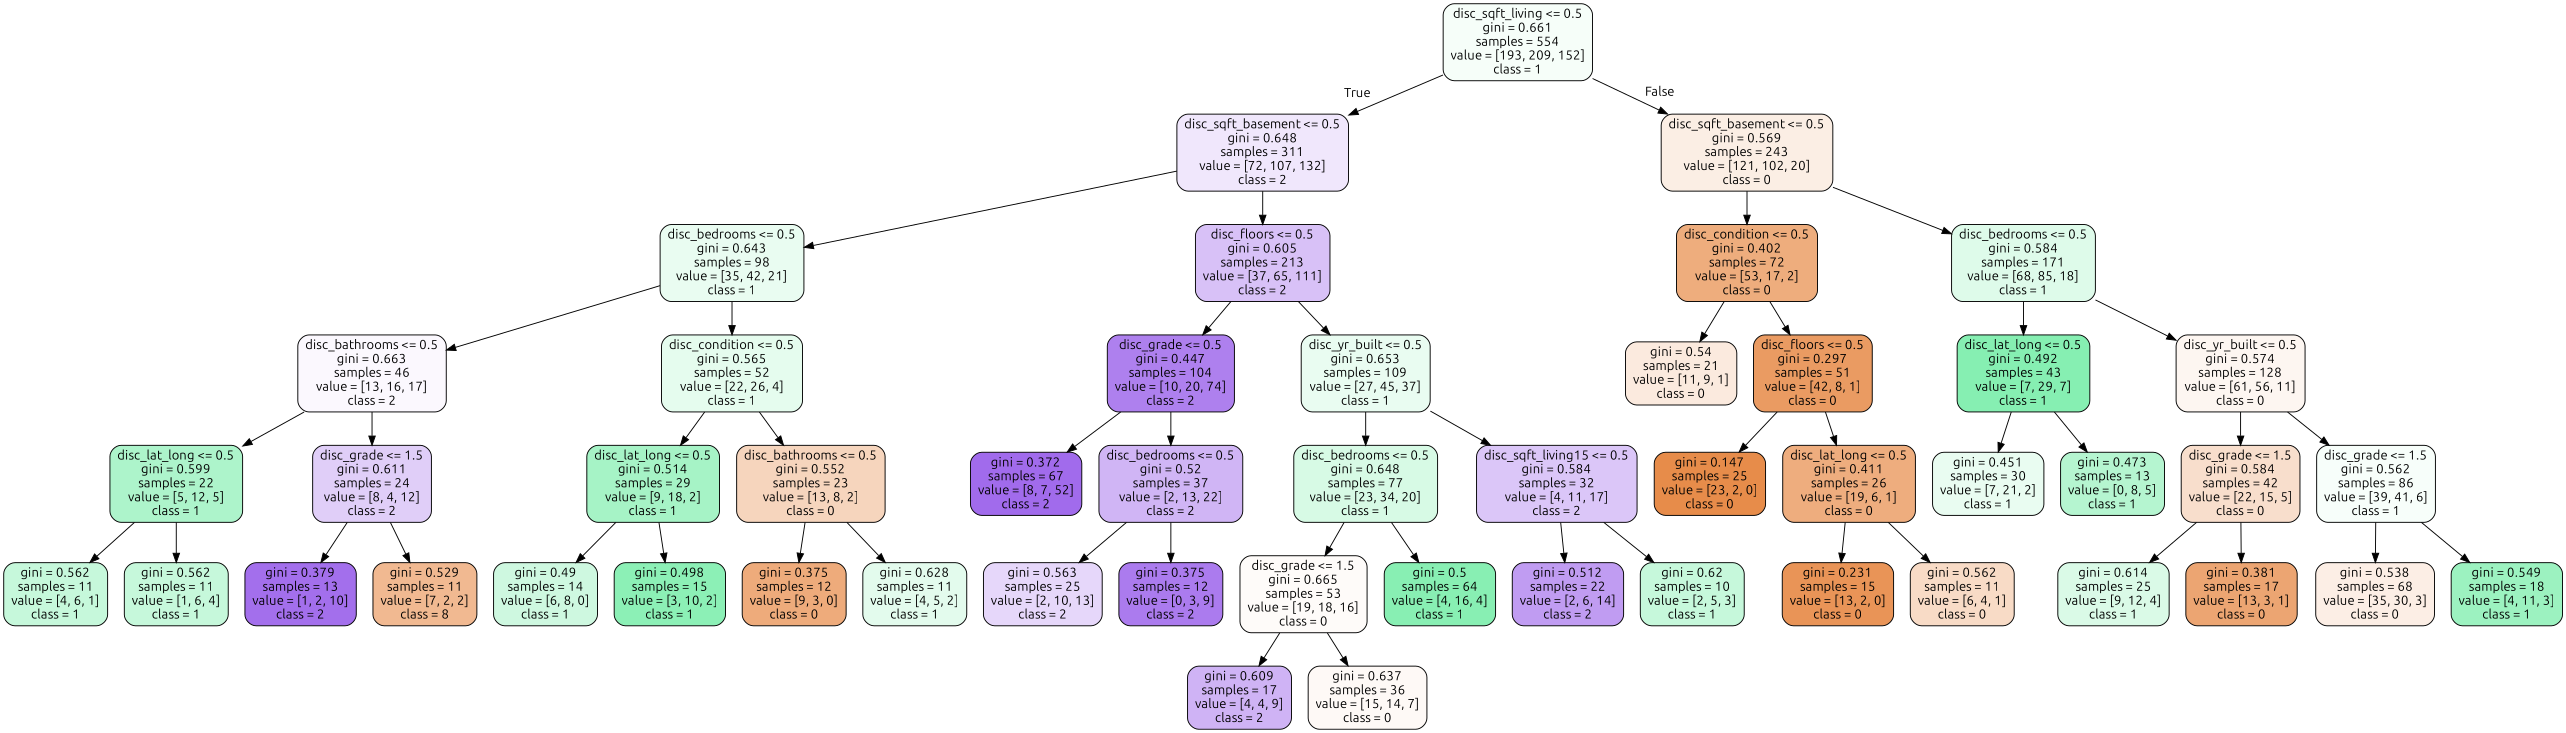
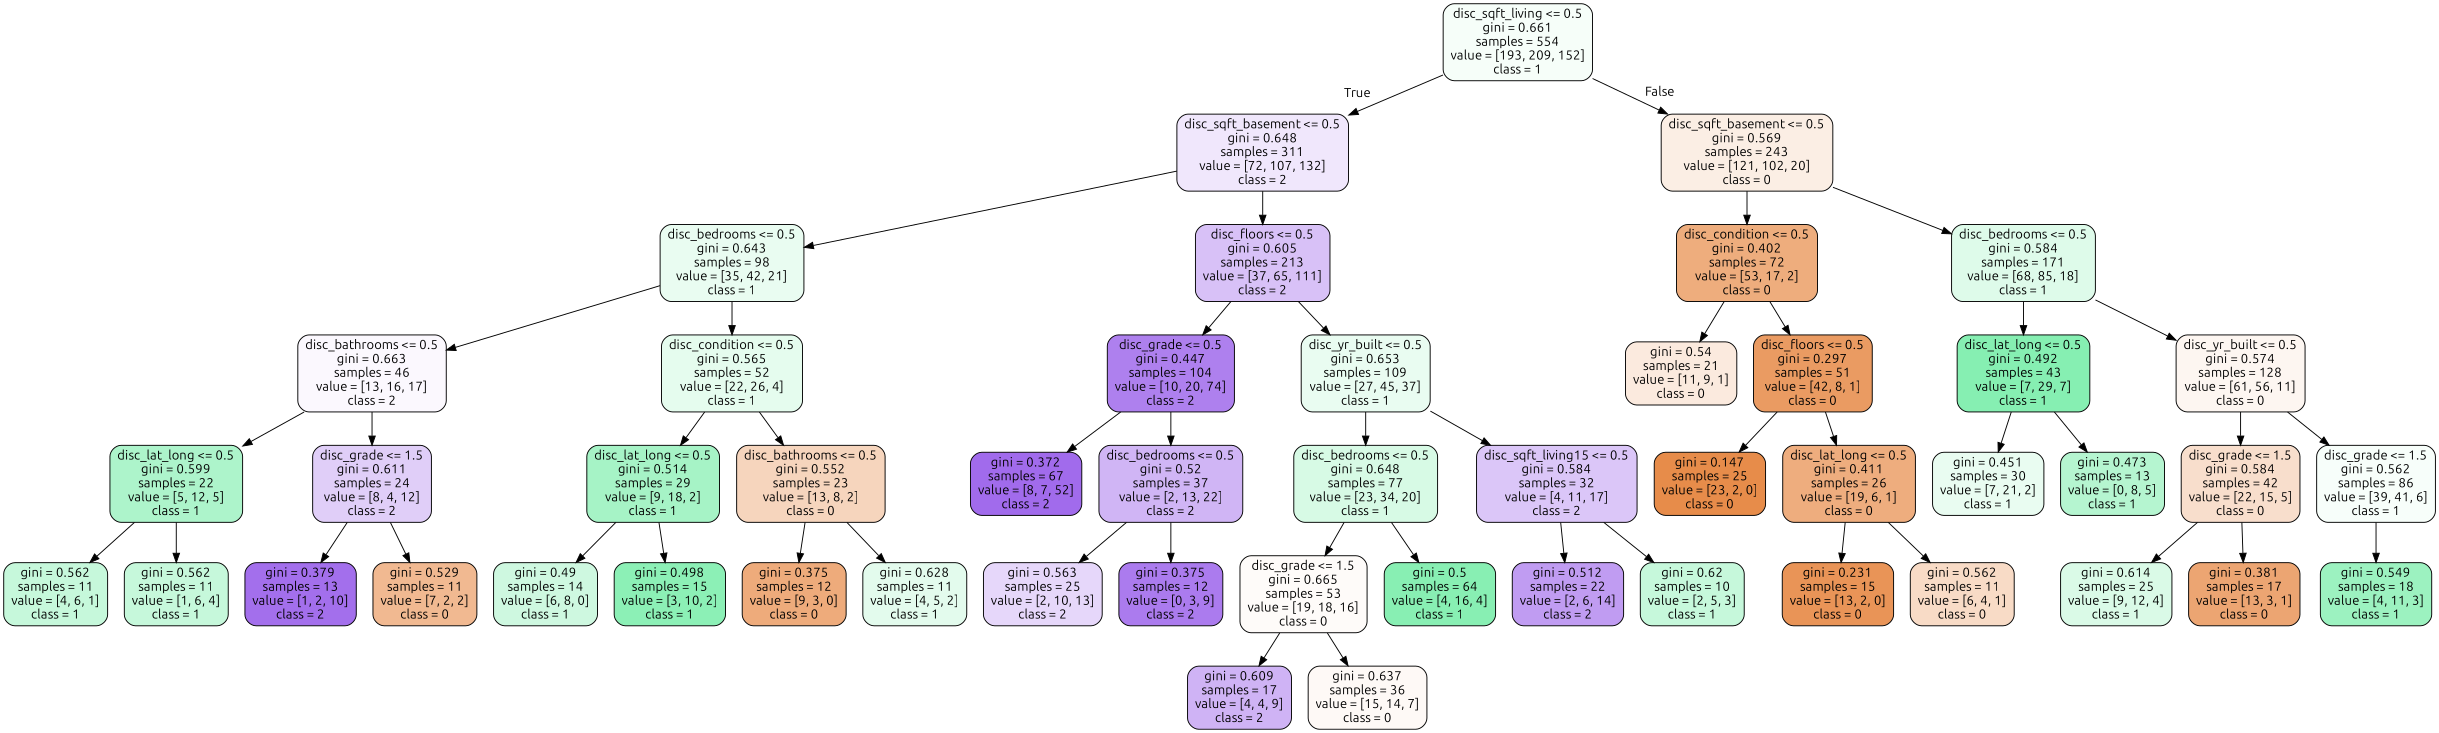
  digraph {
    fontname=Ubuntu
    node [color=black fillcolor="#e9fcf1" fontname=Ubuntu shape=box style="filled, rounded"]
    edge [fontname=Ubuntu]
    n1 [fillcolor="#f6fef9" label="disc_sqft_living <= 0.5\ngini = 0.661\nsamples = 554\nvalue = [193, 209, 152]\nclass = 1"]
    n2 [fillcolor="#f0e7fc" label="disc_sqft_basement <= 0.5\ngini = 0.648\nsamples = 311\nvalue = [72, 107, 132]\nclass = 2"]
    n3 [fillcolor="#fbeee4" label="disc_sqft_basement <= 0.5\ngini = 0.569\nsamples = 243\nvalue = [121, 102, 20]\nclass = 0"]
    n4 [label="disc_bedrooms <= 0.5\ngini = 0.643\nsamples = 98\nvalue = [35, 42, 21]\nclass = 1"]
    n5 [fillcolor="#d8c1f7" label="disc_floors <= 0.5\ngini = 0.605\nsamples = 213\nvalue = [37, 65, 111]\nclass = 2"]
    n6 [fillcolor="#eead7d" label="disc_condition <= 0.5\ngini = 0.402\nsamples = 72\nvalue = [53, 17, 2]\nclass = 0"]
    n7 [fillcolor="#defbea" label="disc_bedrooms <= 0.5\ngini = 0.584\nsamples = 171\nvalue = [68, 85, 18]\nclass = 1"]
    n8 [fillcolor="#fbf8fe" label="disc_bathrooms <= 0.5\ngini = 0.663\nsamples = 46\nvalue = [13, 16, 17]\nclass = 2"]
    n9 [fillcolor="#e5fcee" label="disc_condition <= 0.5\ngini = 0.565\nsamples = 52\nvalue = [22, 26, 4]\nclass = 1"]
    n10 [fillcolor="#ae80ee" label="disc_grade <= 0.5\ngini = 0.447\nsamples = 104\nvalue = [10, 20, 74]\nclass = 2"]
    n11 [label="disc_yr_built <= 0.5\ngini = 0.653\nsamples = 109\nvalue = [27, 45, 37]\nclass = 1"]
    n12 [fillcolor="#adf4cb" label="disc_lat_long <= 0.5\ngini = 0.599\nsamples = 22\nvalue = [5, 12, 5]\nclass = 1"]
    n13 [fillcolor="#e0cef8" label="disc_grade <= 1.5\ngini = 0.611\nsamples = 24\nvalue = [8, 4, 12]\nclass = 2"]
    n14 [fillcolor="#a6f3c6" label="disc_lat_long <= 0.5\ngini = 0.514\nsamples = 29\nvalue = [9, 18, 2]\nclass = 1"]
    n15 [fillcolor="#f6d5bd" label="disc_bathrooms <= 0.5\ngini = 0.552\nsamples = 23\nvalue = [13, 8, 2]\nclass = 0"]
    n16 [fillcolor="#c6f8db" label="gini = 0.562\nsamples = 11\nvalue = [4, 6, 1]\nclass = 1"]
    n17 [fillcolor="#c6f8db" label="gini = 0.562\nsamples = 11\nvalue = [1, 6, 4]\nclass = 1"]
    n18 [fillcolor="#a36fec" label="gini = 0.379\nsamples = 13\nvalue = [1, 2, 10]\nclass = 2"]
-   n19 [fillcolor="#f1b991" label="gini = 0.529\nsamples = 11\nvalue = [7, 2, 2]\nclass = 8"]
+   n19 [fillcolor="#f1b991" label="gini = 0.529\nsamples = 11\nvalue = [7, 2, 2]\nclass = 0"]
    n20 [fillcolor="#cef8e0" label="gini = 0.49\nsamples = 14\nvalue = [6, 8, 0]\nclass = 1"]
    n21 [fillcolor="#8cf0b6" label="gini = 0.498\nsamples = 15\nvalue = [3, 10, 2]\nclass = 1"]
    n22 [fillcolor="#eeab7b" label="gini = 0.375\nsamples = 12\nvalue = [9, 3, 0]\nclass = 0"]
    n23 [fillcolor="#e3fbed" label="gini = 0.628\nsamples = 11\nvalue = [4, 5, 2]\nclass = 1"]
    n24 [fillcolor="#a16bec" label="gini = 0.372\nsamples = 67\nvalue = [8, 7, 52]\nclass = 2"]
    n25 [fillcolor="#d0b5f5" label="disc_bedrooms <= 0.5\ngini = 0.52\nsamples = 37\nvalue = [2, 13, 22]\nclass = 2"]
    n26 [fillcolor="#d7fae5" label="disc_bedrooms <= 0.5\ngini = 0.648\nsamples = 77\nvalue = [23, 34, 20]\nclass = 1"]
    n27 [fillcolor="#dbc6f8" label="disc_sqft_living15 <= 0.5\ngini = 0.584\nsamples = 32\nvalue = [4, 11, 17]\nclass = 2"]
    n28 [fillcolor="#e6d7fa" label="gini = 0.563\nsamples = 25\nvalue = [2, 10, 13]\nclass = 2"]
    n29 [fillcolor="#ab7bee" label="gini = 0.375\nsamples = 12\nvalue = [0, 3, 9]\nclass = 2"]
    n30 [fillcolor="#fefbf9" label="disc_grade <= 1.5\ngini = 0.665\nsamples = 53\nvalue = [19, 18, 16]\nclass = 0"]
    n31 [fillcolor="#88efb3" label="gini = 0.5\nsamples = 64\nvalue = [4, 16, 4]\nclass = 1"]
    n32 [fillcolor="#c09cf2" label="gini = 0.512\nsamples = 22\nvalue = [2, 6, 14]\nclass = 2"]
    n33 [fillcolor="#c6f8db" label="gini = 0.62\nsamples = 10\nvalue = [2, 5, 3]\nclass = 1"]
    n34 [fillcolor="#cfb3f5" label="gini = 0.609\nsamples = 17\nvalue = [4, 4, 9]\nclass = 2"]
    n35 [fillcolor="#fef9f6" label="gini = 0.637\nsamples = 36\nvalue = [15, 14, 7]\nclass = 0"]
    n36 [fillcolor="#fbeade" label="gini = 0.54\nsamples = 21\nvalue = [11, 9, 1]\nclass = 0"]
    n37 [fillcolor="#ea9b62" label="disc_floors <= 0.5\ngini = 0.297\nsamples = 51\nvalue = [42, 8, 1]\nclass = 0"]
    n38 [fillcolor="#86efb2" label="disc_lat_long <= 0.5\ngini = 0.492\nsamples = 43\nvalue = [7, 29, 7]\nclass = 1"]
    n39 [fillcolor="#fdf6f1" label="disc_yr_built <= 0.5\ngini = 0.574\nsamples = 128\nvalue = [61, 56, 11]\nclass = 0"]
    n40 [fillcolor="#e78c4a" label="gini = 0.147\nsamples = 25\nvalue = [23, 2, 0]\nclass = 0"]
    n41 [fillcolor="#eead7e" label="disc_lat_long <= 0.5\ngini = 0.411\nsamples = 26\nvalue = [19, 6, 1]\nclass = 0"]
    n42 [fillcolor="#e99457" label="gini = 0.231\nsamples = 15\nvalue = [13, 2, 0]\nclass = 0"]
    n43 [fillcolor="#f8dbc6" label="gini = 0.562\nsamples = 11\nvalue = [6, 4, 1]\nclass = 0"]
    n44 [label="gini = 0.451\nsamples = 30\nvalue = [7, 21, 2]\nclass = 1"]
    n45 [fillcolor="#b5f5d0" label="gini = 0.473\nsamples = 13\nvalue = [0, 8, 5]\nclass = 1"]
    n46 [fillcolor="#f8decc" label="disc_grade <= 1.5\ngini = 0.584\nsamples = 42\nvalue = [22, 15, 5]\nclass = 0"]
    n47 [fillcolor="#f7fefa" label="disc_grade <= 1.5\ngini = 0.562\nsamples = 86\nvalue = [39, 41, 6]\nclass = 1"]
    n48 [fillcolor="#dafae7" label="gini = 0.614\nsamples = 25\nvalue = [9, 12, 4]\nclass = 1"]
    n49 [fillcolor="#eca572" label="gini = 0.381\nsamples = 17\nvalue = [13, 3, 1]\nclass = 0"]
-   n50 [fillcolor="#fceee5" label="gini = 0.538\nsamples = 68\nvalue = [35, 30, 3]\nclass = 0"]
    n51 [fillcolor="#9cf2c0" label="gini = 0.549\nsamples = 18\nvalue = [4, 11, 3]\nclass = 1"]
    n1 -> n2 [headlabel=True labelangle=45 labeldistance=2.5]
    n1 -> n3 [headlabel=False labelangle=-45 labeldistance=2.5]
    n2 -> n4
    n2 -> n5
    n3 -> n6
    n3 -> n7
    n4 -> n8
    n4 -> n9
    n5 -> n10
    n5 -> n11
    n6 -> n36
    n6 -> n37
    n7 -> n38
    n7 -> n39
    n8 -> n12
    n8 -> n13
    n9 -> n14
    n9 -> n15
    n10 -> n24
    n10 -> n25
    n11 -> n26
    n11 -> n27
    n12 -> n16
    n12 -> n17
    n13 -> n18
    n13 -> n19
    n14 -> n20
    n14 -> n21
    n15 -> n22
    n15 -> n23
    n25 -> n28
    n25 -> n29
    n26 -> n30
    n26 -> n31
    n27 -> n32
    n27 -> n33
    n30 -> n34
    n30 -> n35
    n37 -> n40
    n37 -> n41
    n38 -> n44
    n38 -> n45
    n39 -> n46
    n39 -> n47
    n41 -> n42
    n41 -> n43
    n46 -> n48
    n46 -> n49
-   n47 -> n50
    n47 -> n51
  }
